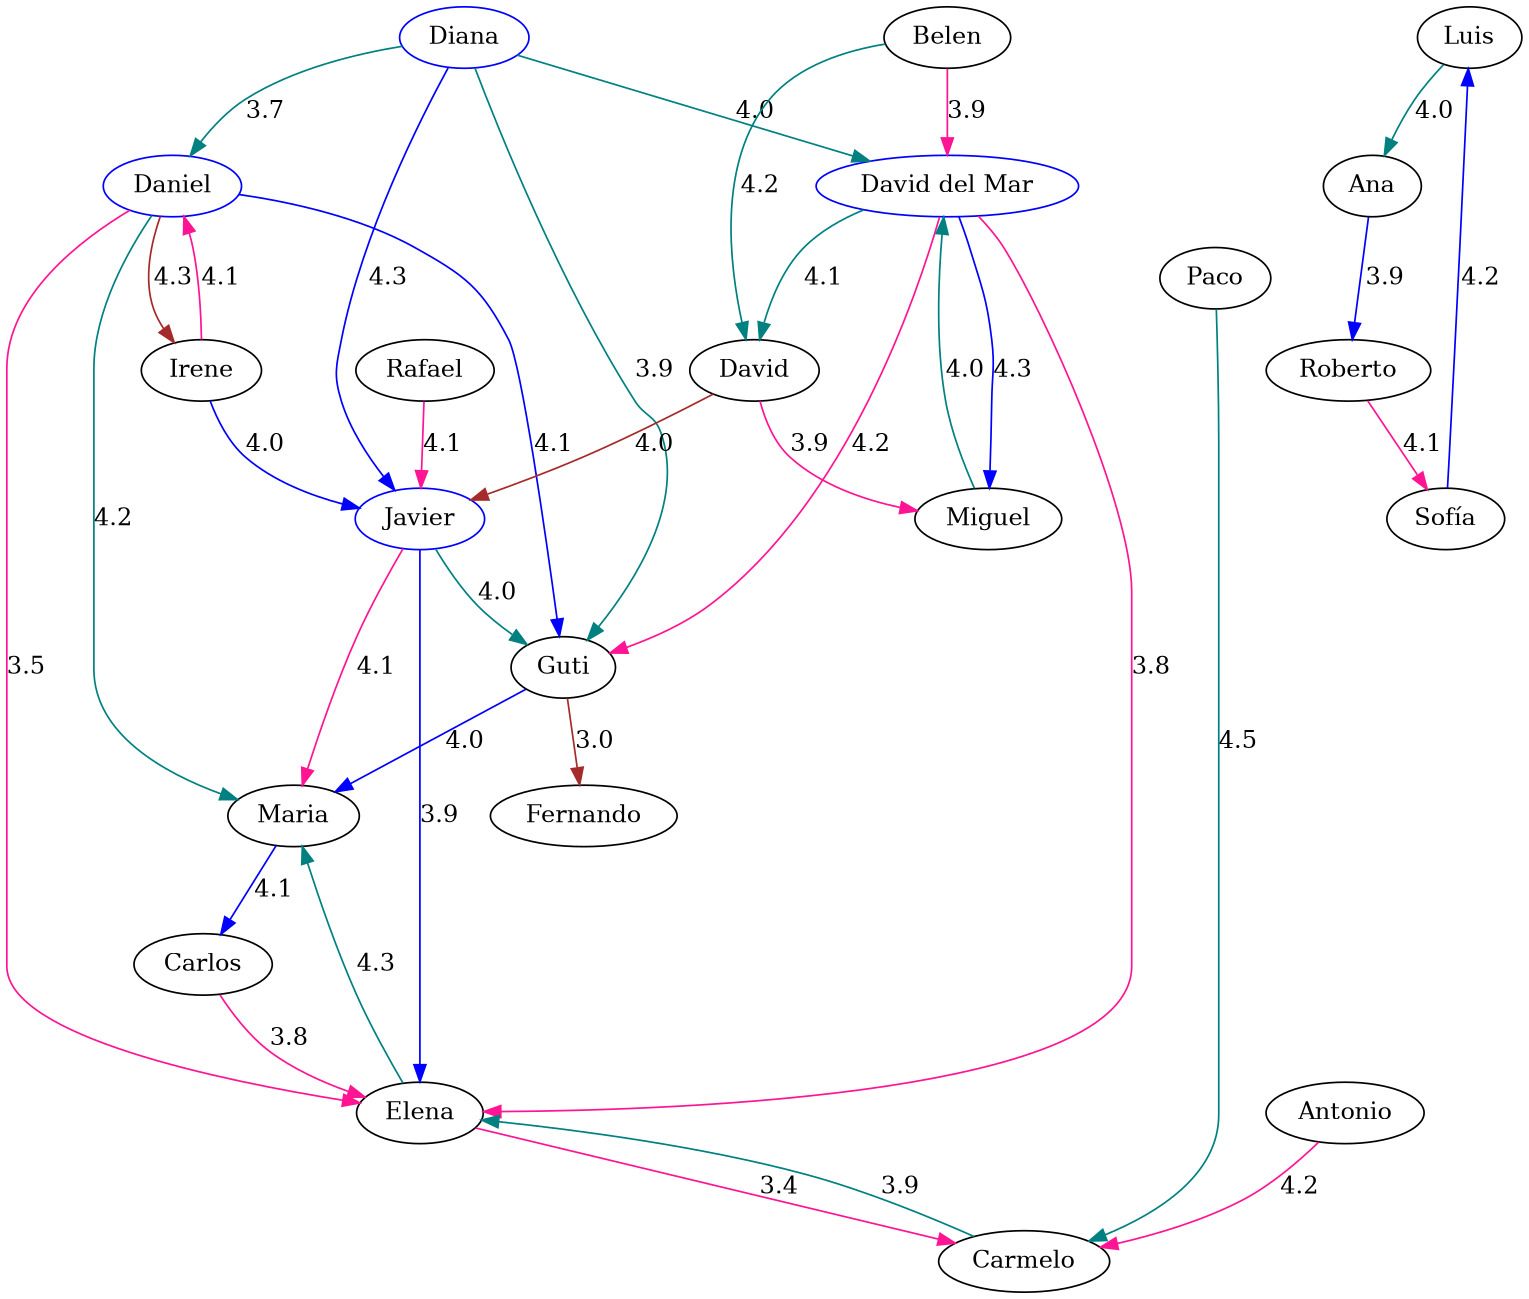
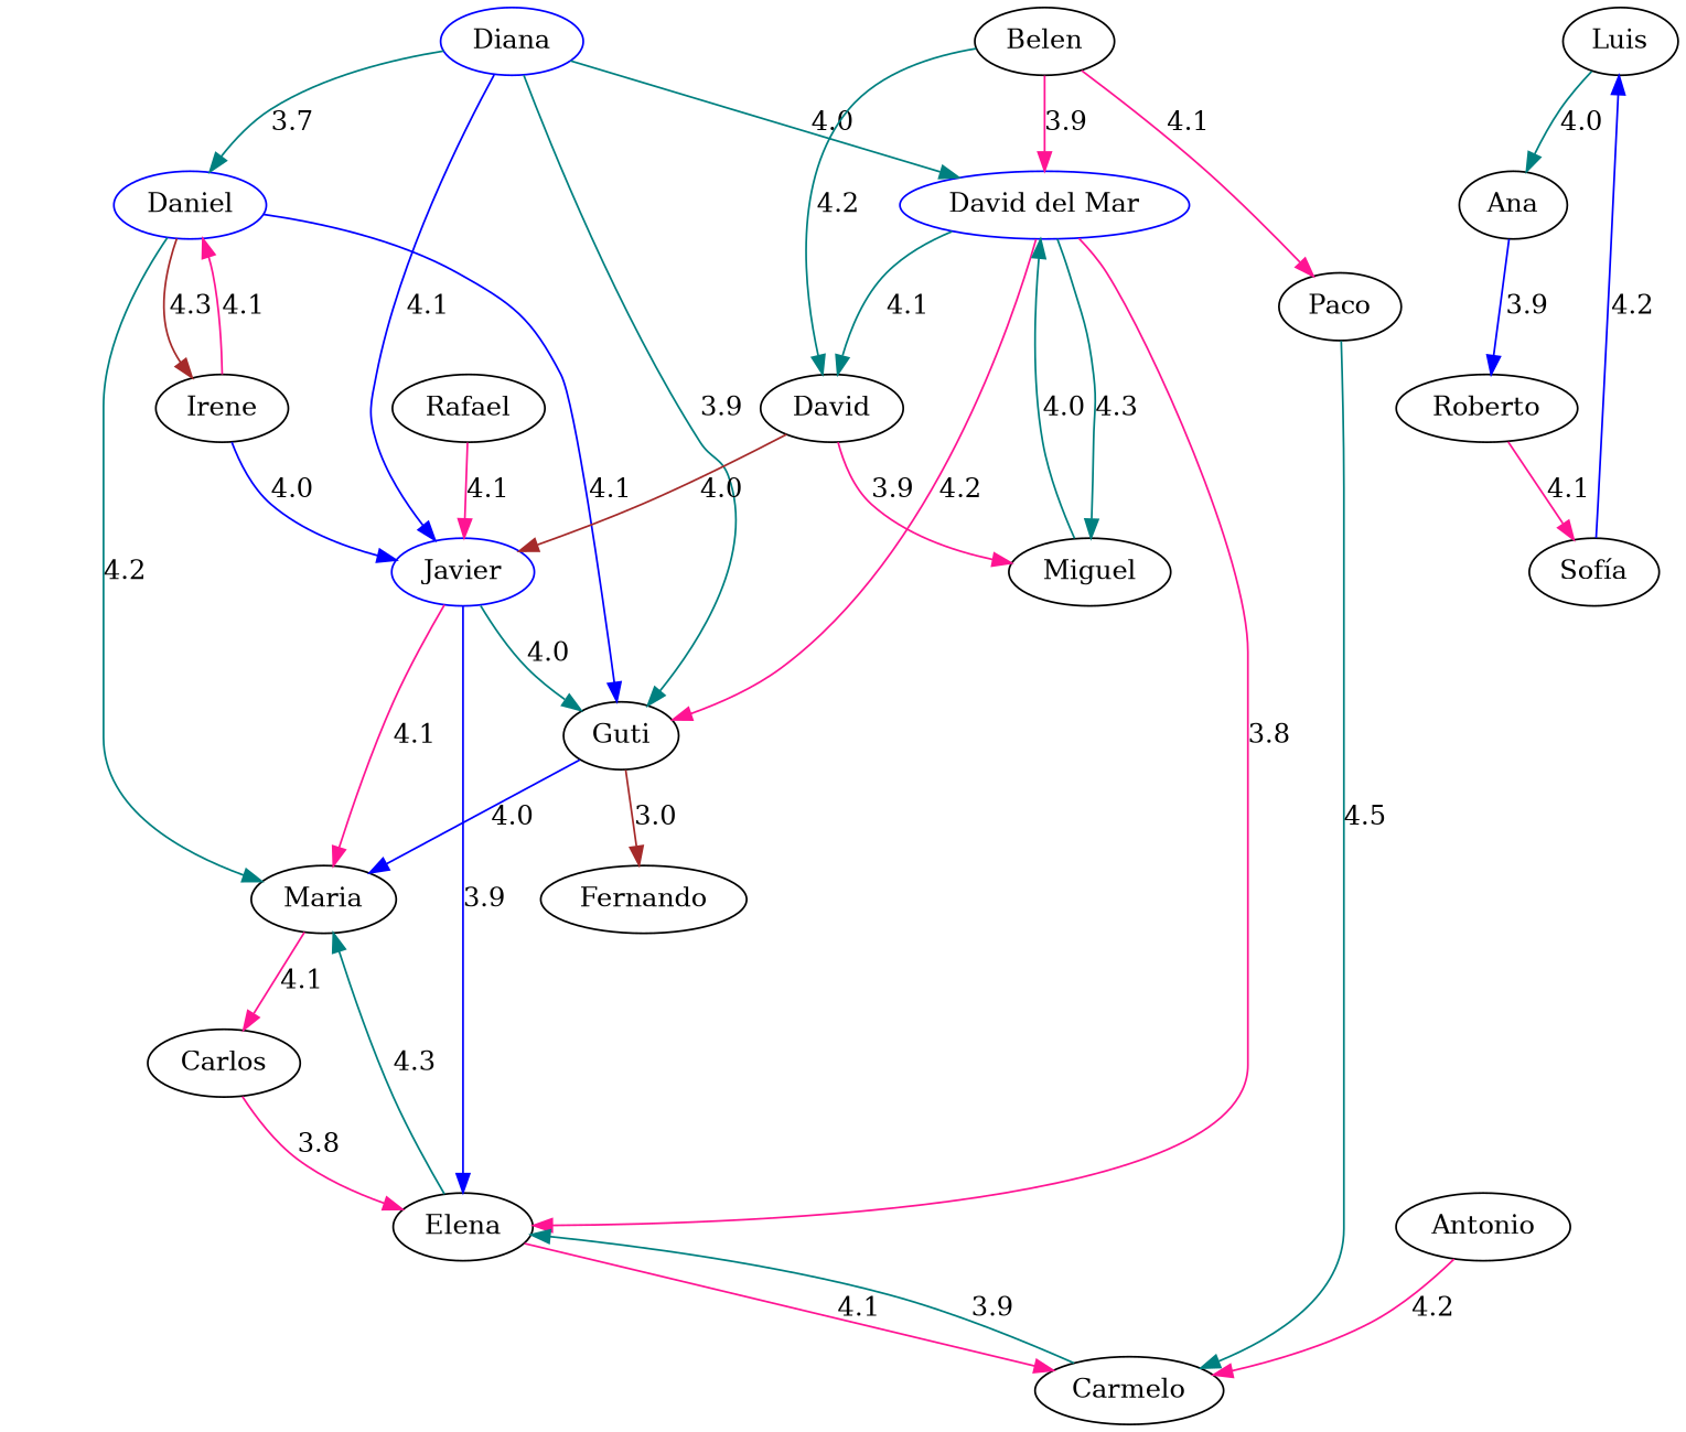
  strict digraph {
    node [color=black]
    edge [color=teal]
    n1 [color=blue label=Diana]
    n2 [label=Guti]
    n3 [color=blue label=Daniel]
    n4 [color=blue label=Javier]
    n5 [color=blue label="David del Mar"]
    n6 [label=Fernando]
    n7 [label=Maria]
    n8 [label=Elena]
    n9 [label=Irene]
    n10 [label=David]
    n11 [label=Miguel]
    n12 [label=Carlos]
    n13 [label=Belen]
    n14 [label=Paco]
    n15 [label=Carmelo]
    n16 [label=Rafael]
    n17 [label=Antonio]
    n18 [label=Luis]
    n19 [label=Ana]
    n20 [label=Roberto]
    n21 [label="Sofía"]
    n1 -> n2 [label=3.9]
    n1 -> n3 [label=3.7]
-   n1 -> n4 [color=blue label=4.3]
+   n1 -> n4 [color=blue label=4.1]
    n1 -> n5 [label=4.0]
    n2 -> n6 [color=brown label=3.0]
    n2 -> n7 [color=blue label=4.0]
    n3 -> n2 [color=blue label=4.1]
    n3 -> n7 [label=4.2]
-   n3 -> n8 [color=deeppink label=3.5]
    n3 -> n9 [color=brown label=4.3]
    n4 -> n2 [label=4.0]
    n4 -> n7 [color=deeppink label=4.1]
    n4 -> n8 [color=blue label=3.9]
    n5 -> n2 [color=deeppink label=4.2]
    n5 -> n8 [color=deeppink label=3.8]
    n5 -> n10 [label=4.1]
-   n5 -> n11 [color=blue label=4.3]
-   n7 -> n12 [color=blue label=4.1]
+   n5 -> n11 [label=4.3]
+   n7 -> n12 [color=deeppink label=4.1]
    n8 -> n7 [label=4.3]
-   n8 -> n15 [color=deeppink label=3.4]
+   n8 -> n15 [color=deeppink label=4.1]
    n9 -> n3 [color=deeppink label=4.1]
    n9 -> n4 [color=blue label=4.0]
    n10 -> n4 [color=brown label=4.0]
    n10 -> n11 [color=deeppink label=3.9]
    n11 -> n5 [label=4.0]
    n12 -> n8 [color=deeppink label=3.8]
    n13 -> n5 [color=deeppink label=3.9]
    n13 -> n10 [label=4.2]
+   n13 -> n14 [color=deeppink label=4.1]
    n14 -> n15 [label=4.5]
    n15 -> n8 [label=3.9]
    n16 -> n4 [color=deeppink label=4.1]
    n17 -> n15 [color=deeppink label=4.2]
    n18 -> n19 [label=4.0]
    n19 -> n20 [color=blue label=3.9]
    n20 -> n21 [color=deeppink label=4.1]
    n21 -> n18 [color=blue label=4.2]
  }
